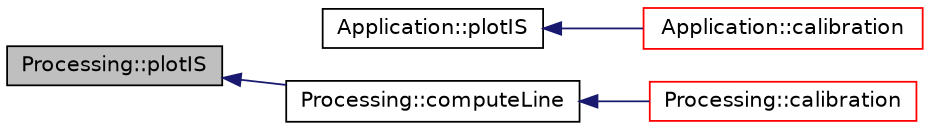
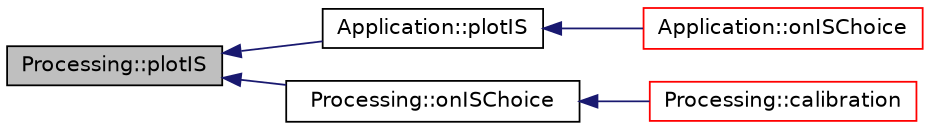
  digraph {
    rankdir=LR
    node [color=black fillcolor=white fontname=Helvetica fontsize=12 shape=record style=filled]
    edge [color=midnightblue dir=back fontname=Helvetica fontsize=12 labelfontname=Helvetica labelfontsize=12 style=solid]
    n1 [fillcolor=grey75 fontcolor=black height=0.2 label="Processing::plotIS" width=0.4]
    n2 [height=0.2 label="Application::plotIS" width=0.4]
-   n3 [height=0.2 label="Processing::computeLine" width=0.4]
-   n4 [color=red height=0.2 label="Application::calibration" width=0.4]
+   n3 [height=0.2 label="Processing::onISChoice" width=0.4]
+   n4 [color=red height=0.2 label="Application::onISChoice" width=0.4]
    n5 [color=red height=0.2 label="Processing::calibration" width=0.4]
+   n1 -> n2
    n1 -> n3
    n2 -> n4
    n3 -> n5
  }
